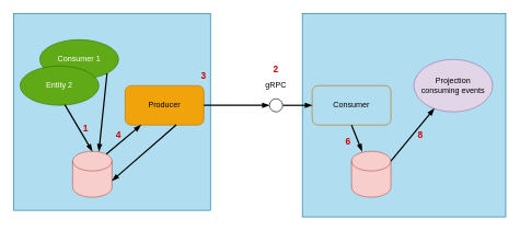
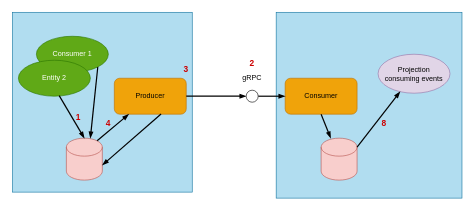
  <mxCell id="0" />
  <mxCell id="1" parent="0" />
  <mxCell id="2" value="" style="whiteSpace=wrap;html=1;aspect=fixed;fillColor=#b1ddf0;strokeColor=#10739e;" vertex="1" parent="1"><mxGeometry x="460" y="20" width="310" height="310" as="geometry" /></mxCell>
  <mxCell id="3" value="" style="whiteSpace=wrap;html=1;aspect=fixed;fillColor=#b1ddf0;strokeColor=#10739e;" vertex="1" parent="1"><mxGeometry x="20" y="20" width="300" height="300" as="geometry" /></mxCell>
  <mxCell id="4" value="" style="shape=cylinder3;whiteSpace=wrap;html=1;boundedLbl=1;backgroundOutline=1;size=15;fillColor=#f8cecc;strokeColor=#b85450;" vertex="1" parent="1"><mxGeometry x="535" y="230" width="60" height="70" as="geometry" /></mxCell>
  <mxCell id="5" value="" style="shape=cylinder3;whiteSpace=wrap;html=1;boundedLbl=1;backgroundOutline=1;size=15;fillColor=#f8cecc;strokeColor=#b85450;" vertex="1" parent="1"><mxGeometry x="110" y="230" width="60" height="70" as="geometry" /></mxCell>
- <mxCell id="6" value="Projection &lt;br&gt;consuming events" style="ellipse;whiteSpace=wrap;html=1;fillColor=#e1d5e7;strokeColor=#9673a6;" vertex="1" parent="1"><mxGeometry x="630" y="90" width="120" height="80" as="geometry" /></mxCell>
+ <mxCell id="6" value="Projection &lt;br&gt;consuming events" style="ellipse;whiteSpace=wrap;html=1;fillColor=#e1d5e7;strokeColor=#9673a6;" vertex="1" parent="1"><mxGeometry x="630" y="90" width="120" height="65" as="geometry" /></mxCell>
  <mxCell id="7" value="Producer" style="rounded=1;whiteSpace=wrap;html=1;fillColor=#f0a30a;fontColor=#000000;strokeColor=#BD7000;" vertex="1" parent="1"><mxGeometry x="190" y="130" width="120" height="60" as="geometry" /></mxCell>
  <mxCell id="8" value="Consumer 1" style="ellipse;whiteSpace=wrap;html=1;fillColor=#60a917;strokeColor=#2D7600;fontColor=#ffffff;" vertex="1" parent="1"><mxGeometry x="60" y="60" width="120" height="60" as="geometry" /></mxCell>
  <mxCell id="9" value="Entity 2" style="ellipse;whiteSpace=wrap;html=1;fillColor=#60a917;strokeColor=#2D7600;fontColor=#ffffff;" vertex="1" parent="1"><mxGeometry x="30" y="100" width="120" height="60" as="geometry" /></mxCell>
  <mxCell id="10" value="" style="endArrow=blockThin;html=1;rounded=0;exitX=0.567;exitY=0.983;exitDx=0;exitDy=0;exitPerimeter=0;entryX=0.5;entryY=0;entryDx=0;entryDy=0;entryPerimeter=0;strokeWidth=2;endFill=1;" edge="1" parent="1" source="9" target="5"><mxGeometry width="50" height="50" relative="1" as="geometry"><mxPoint x="340" y="340" as="sourcePoint" /><mxPoint x="390" y="290" as="targetPoint" /></mxGeometry></mxCell>
  <mxCell id="11" value="" style="endArrow=blockThin;html=1;rounded=0;exitX=1;exitY=1;exitDx=0;exitDy=0;strokeWidth=2;endFill=1;" edge="1" parent="1" source="8"><mxGeometry width="50" height="50" relative="1" as="geometry"><mxPoint x="108" y="169" as="sourcePoint" /><mxPoint x="150" y="230" as="targetPoint" /></mxGeometry></mxCell>
  <mxCell id="12" value="" style="endArrow=blockThin;html=1;rounded=0;exitX=0.855;exitY=0;exitDx=0;exitDy=4.35;strokeWidth=2;endFill=1;exitPerimeter=0;" edge="1" parent="1" source="5" target="7"><mxGeometry width="50" height="50" relative="1" as="geometry"><mxPoint x="172" y="121" as="sourcePoint" /><mxPoint x="160" y="240" as="targetPoint" /></mxGeometry></mxCell>
- <mxCell id="13" value="Consumer" style="rounded=1;whiteSpace=wrap;html=1;fillColor=#b1ddf0;fontColor=#000000;strokeColor=#BD7000;" vertex="1" parent="1"><mxGeometry x="475" y="130" width="120" height="60" as="geometry" /></mxCell>
+ <mxCell id="13" value="Consumer" style="rounded=1;whiteSpace=wrap;html=1;fillColor=#f0a30a;fontColor=#000000;strokeColor=#BD7000;" vertex="1" parent="1"><mxGeometry x="475" y="130" width="120" height="60" as="geometry" /></mxCell>
  <mxCell id="14" value="" style="endArrow=blockThin;html=1;rounded=0;strokeWidth=2;endFill=1;exitX=1;exitY=0.5;exitDx=0;exitDy=0;" edge="1" parent="1" target="16"><mxGeometry width="50" height="50" relative="1" as="geometry"><mxPoint x="310" y="160" as="sourcePoint" /><mxPoint x="380" y="160" as="targetPoint" /></mxGeometry></mxCell>
  <mxCell id="15" value="" style="edgeStyle=orthogonalEdgeStyle;rounded=0;orthogonalLoop=1;jettySize=auto;html=1;strokeWidth=2;endArrow=blockThin;endFill=1;exitX=1;exitY=0.5;exitDx=0;exitDy=0;" edge="1" parent="1" source="16"><mxGeometry relative="1" as="geometry"><mxPoint x="440" y="160" as="sourcePoint" /><mxPoint x="475" y="160" as="targetPoint" /></mxGeometry></mxCell>
  <mxCell id="16" value="" style="ellipse;whiteSpace=wrap;html=1;aspect=fixed;" vertex="1" parent="1"><mxGeometry x="410" y="150" width="20" height="20" as="geometry" /></mxCell>
  <mxCell id="17" value="gRPC" style="text;html=1;strokeColor=none;fillColor=none;align=center;verticalAlign=middle;whiteSpace=wrap;rounded=0;" vertex="1" parent="1"><mxGeometry x="390" y="115" width="60" height="30" as="geometry" /></mxCell>
  <mxCell id="18" value="" style="endArrow=blockThin;html=1;rounded=0;exitX=0.5;exitY=1;exitDx=0;exitDy=0;strokeWidth=2;endFill=1;" edge="1" parent="1" source="13" target="4"><mxGeometry width="50" height="50" relative="1" as="geometry"><mxPoint x="600" y="204" as="sourcePoint" /><mxPoint x="653" y="160" as="targetPoint" /></mxGeometry></mxCell>
  <mxCell id="19" value="" style="endArrow=blockThin;html=1;rounded=0;strokeWidth=2;endFill=1;exitX=1;exitY=0;exitDx=0;exitDy=15;exitPerimeter=0;" edge="1" parent="1" source="4" target="6"><mxGeometry width="50" height="50" relative="1" as="geometry"><mxPoint x="660" y="220" as="sourcePoint" /><mxPoint x="676" y="260" as="targetPoint" /></mxGeometry></mxCell>
  <mxCell id="20" value="&lt;font color=&quot;#cc0000&quot; style=&quot;font-size: 14px;&quot;&gt;1&lt;/font&gt;" style="text;html=1;strokeColor=none;fillColor=none;align=center;verticalAlign=middle;whiteSpace=wrap;rounded=0;fontStyle=1;fontSize=14;" vertex="1" parent="1"><mxGeometry x="100" y="180" width="60" height="30" as="geometry" /></mxCell>
  <mxCell id="21" value="&lt;font color=&quot;#cc0000&quot; style=&quot;font-size: 14px;&quot;&gt;2&lt;/font&gt;" style="text;html=1;strokeColor=none;fillColor=none;align=center;verticalAlign=middle;whiteSpace=wrap;rounded=0;fontStyle=1;fontSize=14;" vertex="1" parent="1"><mxGeometry x="390" y="90" width="60" height="30" as="geometry" /></mxCell>
  <mxCell id="22" value="&lt;font color=&quot;#cc0000&quot; style=&quot;font-size: 14px;&quot;&gt;3&lt;/font&gt;" style="text;html=1;strokeColor=none;fillColor=none;align=center;verticalAlign=middle;whiteSpace=wrap;rounded=0;fontStyle=1;fontSize=14;" vertex="1" parent="1"><mxGeometry x="280" y="100" width="60" height="30" as="geometry" /></mxCell>
  <mxCell id="23" value="&lt;font color=&quot;#cc0000&quot; style=&quot;font-size: 14px;&quot;&gt;4&lt;/font&gt;" style="text;html=1;strokeColor=none;fillColor=none;align=center;verticalAlign=middle;whiteSpace=wrap;rounded=0;fontStyle=1;fontSize=14;" vertex="1" parent="1"><mxGeometry x="150" y="190" width="60" height="30" as="geometry" /></mxCell>
- <mxCell id="24" value="&lt;font color=&quot;#cc0000&quot; style=&quot;font-size: 14px;&quot;&gt;6&lt;/font&gt;" style="text;html=1;strokeColor=none;fillColor=none;align=center;verticalAlign=middle;whiteSpace=wrap;rounded=0;fontStyle=1;fontSize=14;" vertex="1" parent="1"><mxGeometry x="500" y="200" width="60" height="30" as="geometry" /></mxCell>
  <mxCell id="25" value="" style="endArrow=blockThin;html=1;rounded=0;exitX=0.65;exitY=0.995;exitDx=0;exitDy=0;strokeWidth=2;endFill=1;exitPerimeter=0;entryX=1;entryY=0;entryDx=0;entryDy=45;entryPerimeter=0;" edge="1" parent="1" source="7" target="5"><mxGeometry width="50" height="50" relative="1" as="geometry"><mxPoint x="171" y="244" as="sourcePoint" /><mxPoint x="224" y="200" as="targetPoint" /></mxGeometry></mxCell>
  <mxCell id="26" value="&lt;font color=&quot;#cc0000&quot; style=&quot;font-size: 14px;&quot;&gt;8&lt;/font&gt;" style="text;html=1;strokeColor=none;fillColor=none;align=center;verticalAlign=middle;whiteSpace=wrap;rounded=0;fontStyle=1;fontSize=14;" vertex="1" parent="1"><mxGeometry x="610" y="190" width="60" height="30" as="geometry" /></mxCell>
